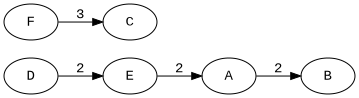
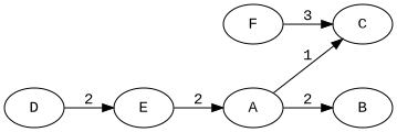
  digraph {
    fontname="Liberation Mono"
    rankdir=LR
    node [fillcolor=white fontname="Liberation Mono" style=filled]
    edge [fontname="Liberation Mono" weight=2]
    A
    B
    C
    E
    D
    F
    A -> B [label=2]
+   A -> C [label=1 weight=1]
    E -> A [label=2]
    D -> E [label=2]
    F -> C [label=3 weight=3]
  }
